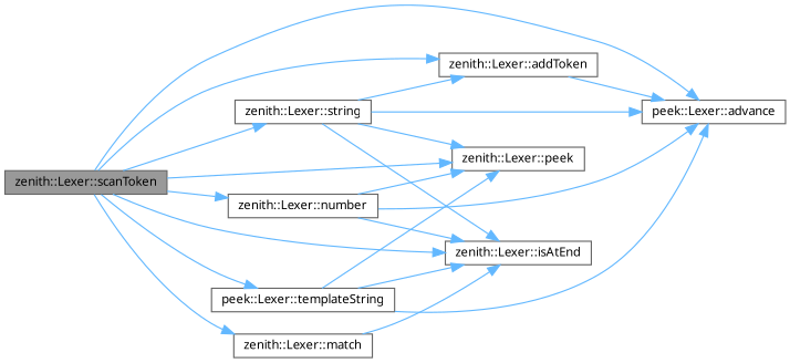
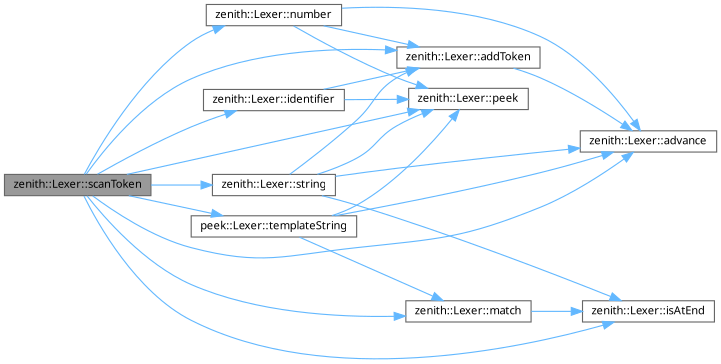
  digraph {
    fontname="Noto Sans"
    rankdir=LR
    node [color=grey40 fillcolor=white fontname="Noto Sans" fontsize=10 shape=box style=filled]
    edge [color=steelblue1 fontname="Noto Sans" fontsize=10 labelfontname=Helvetica labelfontsize=10 style=solid]
    n1 [color=gray40 fillcolor=grey60 fontcolor=black height=0.2 label="zenith::Lexer::scanToken" width=0.4]
    n2 [height=0.2 label="zenith::Lexer::addToken" width=0.4]
-   n3 [height=0.2 label="peek::Lexer::advance" width=0.4]
+   n3 [height=0.2 label="zenith::Lexer::advance" width=0.4]
+   n4 [height=0.2 label="zenith::Lexer::identifier" width=0.4]
    n5 [height=0.2 label="zenith::Lexer::peek" width=0.4]
    n6 [height=0.2 label="zenith::Lexer::isAtEnd" width=0.4]
    n7 [height=0.2 label="zenith::Lexer::match" width=0.4]
    n8 [height=0.2 label="zenith::Lexer::number" width=0.4]
    n9 [height=0.2 label="zenith::Lexer::string" width=0.4]
    n10 [height=0.2 label="peek::Lexer::templateString" width=0.4]
    n1 -> n2
    n1 -> n3
+   n1 -> n4
    n1 -> n5
    n1 -> n6
    n1 -> n7
    n1 -> n8
    n1 -> n9
    n1 -> n10
    n2 -> n3
+   n4 -> n2
+   n4 -> n5
    n7 -> n6
-   n8 -> n6
+   n8 -> n2
    n8 -> n3
    n8 -> n5
    n9 -> n2
    n9 -> n3
    n9 -> n5
    n9 -> n6
    n10 -> n3
    n10 -> n5
-   n10 -> n6
+   n10 -> n7
  }
